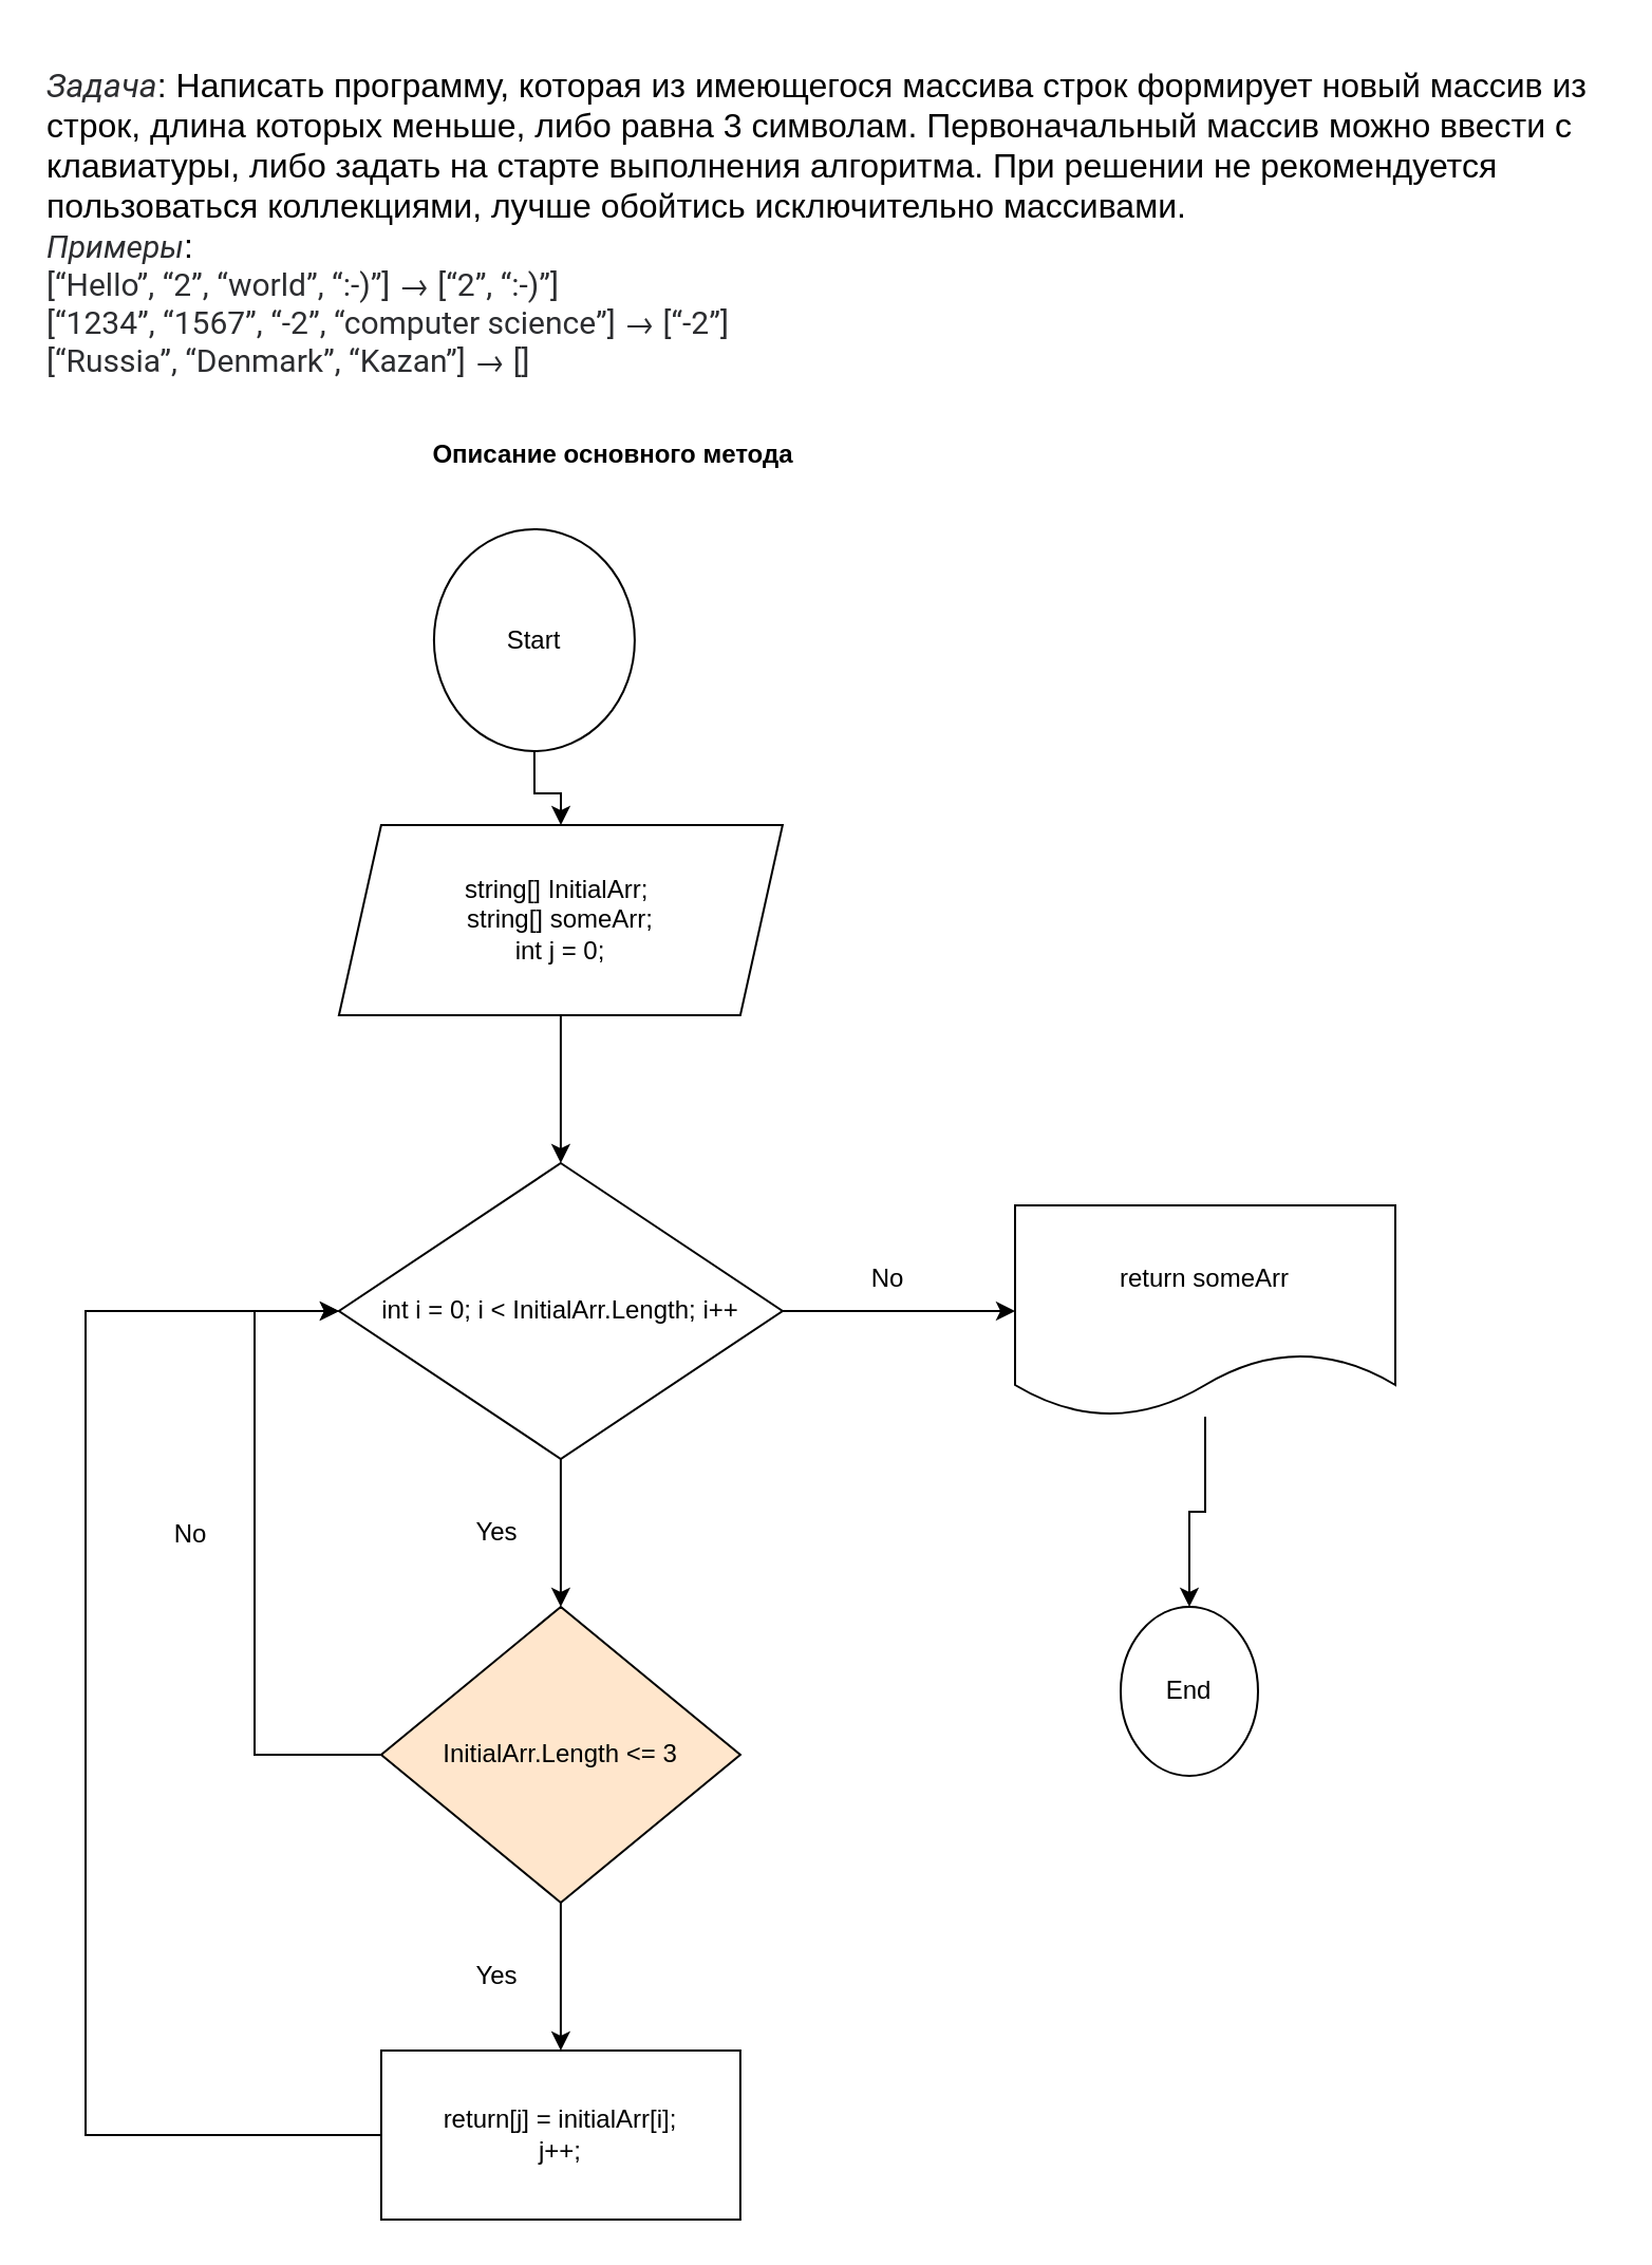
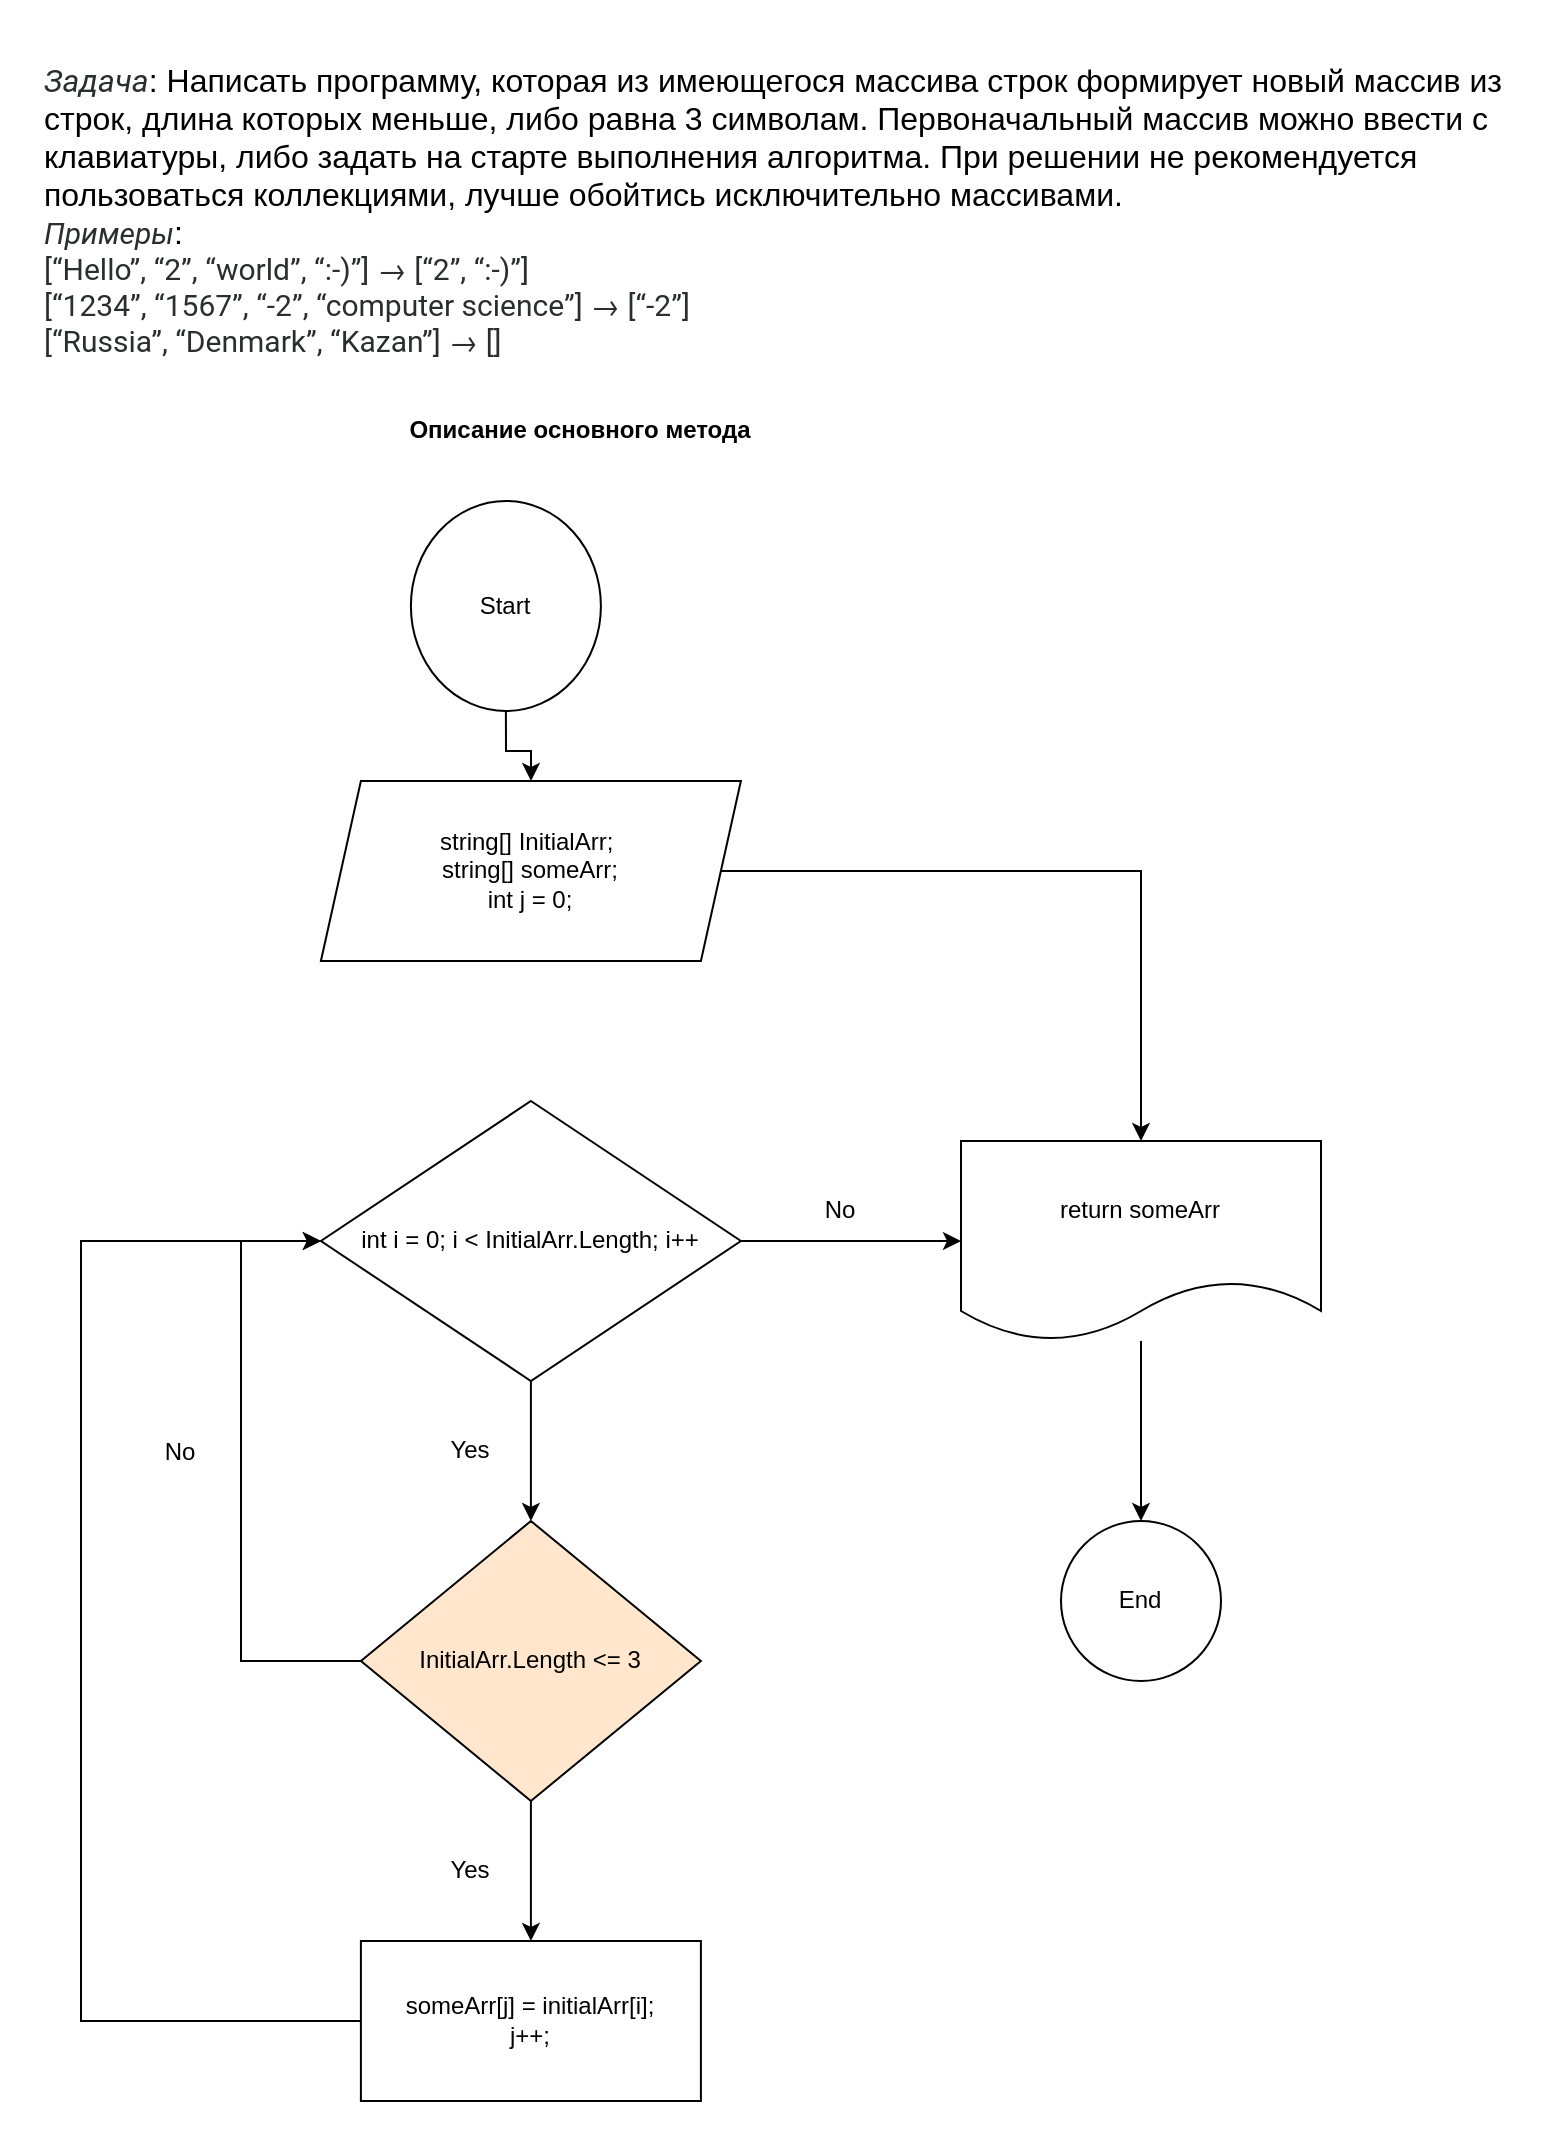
  <mxCell id="0" />
  <mxCell id="1" parent="0" />
  <mxCell id="2" value="&lt;font style=&quot;font-size: 16px;&quot;&gt;&lt;em style=&quot;box-sizing: border-box; color: rgb(44, 45, 48); font-family: Roboto, &amp;quot;San Francisco&amp;quot;, &amp;quot;Helvetica Neue&amp;quot;, Helvetica, Arial; background-color: rgb(255, 255, 255);&quot;&gt;Задача&lt;/em&gt;: Написать программу, которая из имеющегося массива строк формирует новый массив из строк, длина которых меньше, либо равна 3 символам. Первоначальный массив можно ввести с клавиатуры, либо задать на старте выполнения алгоритма. При решении не рекомендуется пользоваться коллекциями, лучше обойтись исключительно массивами.&lt;br&gt;&lt;div style=&quot;&quot;&gt;&lt;em style=&quot;box-sizing: border-box; color: rgb(44, 45, 48); font-family: Roboto, &amp;quot;San Francisco&amp;quot;, &amp;quot;Helvetica Neue&amp;quot;, Helvetica, Arial; font-size: 15px; background-color: rgb(255, 255, 255);&quot;&gt;Примеры&lt;/em&gt;&lt;span style=&quot;background-color: initial;&quot;&gt;:&lt;/span&gt;&lt;/div&gt;&lt;span style=&quot;color: rgb(44, 45, 48); font-family: Roboto, &amp;quot;San Francisco&amp;quot;, &amp;quot;Helvetica Neue&amp;quot;, Helvetica, Arial; font-size: 15px; background-color: rgb(255, 255, 255);&quot;&gt;&lt;div style=&quot;&quot;&gt;[“Hello”, “2”, “world”, “:-)”] → [“2”, “:-)”]&lt;/div&gt;&lt;/span&gt;&lt;span style=&quot;color: rgb(44, 45, 48); font-family: Roboto, &amp;quot;San Francisco&amp;quot;, &amp;quot;Helvetica Neue&amp;quot;, Helvetica, Arial; font-size: 15px; background-color: rgb(255, 255, 255);&quot;&gt;&lt;div style=&quot;&quot;&gt;[“1234”, “1567”, “-2”, “computer science”] → [“-2”]&lt;/div&gt;&lt;/span&gt;&lt;span style=&quot;color: rgb(44, 45, 48); font-family: Roboto, &amp;quot;San Francisco&amp;quot;, &amp;quot;Helvetica Neue&amp;quot;, Helvetica, Arial; font-size: 15px; background-color: rgb(255, 255, 255);&quot;&gt;&lt;div style=&quot;&quot;&gt;[“Russia”, “Denmark”, “Kazan”] → []&lt;/div&gt;&lt;/span&gt;&lt;/font&gt;" style="text;html=1;strokeColor=none;fillColor=none;align=left;verticalAlign=middle;whiteSpace=wrap;rounded=0;" parent="1" vertex="1"><mxGeometry x="20" y="20" width="740" height="170" as="geometry" /></mxCell>
  <mxCell id="3" value="" style="edgeStyle=orthogonalEdgeStyle;rounded=0;orthogonalLoop=1;jettySize=auto;html=1;" parent="1" source="4" target="6" edge="1"><mxGeometry relative="1" as="geometry" /></mxCell>
  <mxCell id="4" value="Start" style="ellipse;whiteSpace=wrap;html=1;" parent="1" vertex="1"><mxGeometry x="204.95" y="250" width="95" height="105" as="geometry" /></mxCell>
- <mxCell id="5" value="" style="edgeStyle=orthogonalEdgeStyle;rounded=0;orthogonalLoop=1;jettySize=auto;html=1;" edge="1" parent="1" source="6" target="9"><mxGeometry relative="1" as="geometry" /></mxCell>
+ <mxCell id="5" value="" style="edgeStyle=orthogonalEdgeStyle;rounded=0;orthogonalLoop=1;jettySize=auto;html=1;" edge="1" parent="1" source="6" target="19"><mxGeometry relative="1" as="geometry" /></mxCell>
  <mxCell id="6" value="string[] InitialArr;&amp;nbsp;&lt;br&gt;string[] someArr;&lt;br&gt;int j = 0;" style="shape=parallelogram;perimeter=parallelogramPerimeter;whiteSpace=wrap;html=1;fixedSize=1;" parent="1" vertex="1"><mxGeometry x="159.95" y="390" width="210" height="90" as="geometry" /></mxCell>
  <mxCell id="7" value="" style="edgeStyle=orthogonalEdgeStyle;rounded=0;orthogonalLoop=1;jettySize=auto;html=1;" edge="1" parent="1" source="9" target="12"><mxGeometry relative="1" as="geometry" /></mxCell>
  <mxCell id="8" value="" style="edgeStyle=orthogonalEdgeStyle;rounded=0;orthogonalLoop=1;jettySize=auto;html=1;" edge="1" parent="1" source="9" target="19"><mxGeometry relative="1" as="geometry" /></mxCell>
  <mxCell id="9" value="int i = 0; i &amp;lt; InitialArr.Length; i++" style="rhombus;whiteSpace=wrap;html=1;" parent="1" vertex="1"><mxGeometry x="159.95" y="550" width="210" height="140" as="geometry" /></mxCell>
  <mxCell id="10" value="" style="edgeStyle=orthogonalEdgeStyle;rounded=0;orthogonalLoop=1;jettySize=auto;html=1;" edge="1" parent="1" source="12" target="14"><mxGeometry relative="1" as="geometry" /></mxCell>
  <mxCell id="11" style="edgeStyle=orthogonalEdgeStyle;rounded=0;orthogonalLoop=1;jettySize=auto;html=1;entryX=0;entryY=0.5;entryDx=0;entryDy=0;" edge="1" parent="1" source="12" target="9"><mxGeometry relative="1" as="geometry"><Array as="points"><mxPoint x="119.95" y="830" /><mxPoint x="119.95" y="620" /></Array></mxGeometry></mxCell>
  <mxCell id="12" value="InitialArr.Length &amp;lt;= 3" style="rhombus;whiteSpace=wrap;html=1;fillColor=#ffe6cc;" vertex="1" parent="1"><mxGeometry x="179.95" y="760" width="170" height="140" as="geometry" /></mxCell>
  <mxCell id="13" style="edgeStyle=orthogonalEdgeStyle;rounded=0;orthogonalLoop=1;jettySize=auto;html=1;entryX=0;entryY=0.5;entryDx=0;entryDy=0;" edge="1" parent="1" source="14" target="9"><mxGeometry relative="1" as="geometry"><Array as="points"><mxPoint x="39.95" y="1010" /><mxPoint x="39.95" y="620" /></Array></mxGeometry></mxCell>
- <mxCell id="14" value="return[j] = initialArr[i];&lt;br&gt;j++;" style="whiteSpace=wrap;html=1;" vertex="1" parent="1"><mxGeometry x="179.95" y="970" width="170" height="80" as="geometry" /></mxCell>
+ <mxCell id="14" value="someArr[j] = initialArr[i];&lt;br&gt;j++;" style="whiteSpace=wrap;html=1;" vertex="1" parent="1"><mxGeometry x="179.95" y="970" width="170" height="80" as="geometry" /></mxCell>
  <mxCell id="15" value="Yes" style="text;html=1;strokeColor=none;fillColor=none;align=center;verticalAlign=middle;whiteSpace=wrap;rounded=0;" vertex="1" parent="1"><mxGeometry x="204.95" y="920" width="60" height="30" as="geometry" /></mxCell>
  <mxCell id="16" value="Yes" style="text;html=1;strokeColor=none;fillColor=none;align=center;verticalAlign=middle;whiteSpace=wrap;rounded=0;" vertex="1" parent="1"><mxGeometry x="204.95" y="710" width="60" height="30" as="geometry" /></mxCell>
  <mxCell id="17" value="No" style="text;html=1;strokeColor=none;fillColor=none;align=center;verticalAlign=middle;whiteSpace=wrap;rounded=0;" vertex="1" parent="1"><mxGeometry x="59.95" y="711" width="60" height="30" as="geometry" /></mxCell>
  <mxCell id="18" value="" style="edgeStyle=orthogonalEdgeStyle;rounded=0;orthogonalLoop=1;jettySize=auto;html=1;" edge="1" parent="1" source="19" target="20"><mxGeometry relative="1" as="geometry" /></mxCell>
  <mxCell id="19" value="return someArr" style="shape=document;whiteSpace=wrap;html=1;boundedLbl=1;" vertex="1" parent="1"><mxGeometry x="480" y="570" width="180" height="100" as="geometry" /></mxCell>
- <mxCell id="20" value="End" style="ellipse;whiteSpace=wrap;html=1;" vertex="1" parent="1"><mxGeometry x="530" y="760" width="65" height="80" as="geometry" /></mxCell>
+ <mxCell id="20" value="End" style="ellipse;whiteSpace=wrap;html=1;" vertex="1" parent="1"><mxGeometry x="530" y="760" width="80" height="80" as="geometry" /></mxCell>
  <mxCell id="21" value="&lt;b&gt;Описание основного метода&lt;/b&gt;" style="text;html=1;strokeColor=none;fillColor=none;align=center;verticalAlign=middle;whiteSpace=wrap;rounded=0;" vertex="1" parent="1"><mxGeometry x="119.95" y="200" width="340" height="30" as="geometry" /></mxCell>
  <mxCell id="22" value="No" style="text;html=1;strokeColor=none;fillColor=none;align=center;verticalAlign=middle;whiteSpace=wrap;rounded=0;" vertex="1" parent="1"><mxGeometry x="390" y="590" width="60" height="30" as="geometry" /></mxCell>
